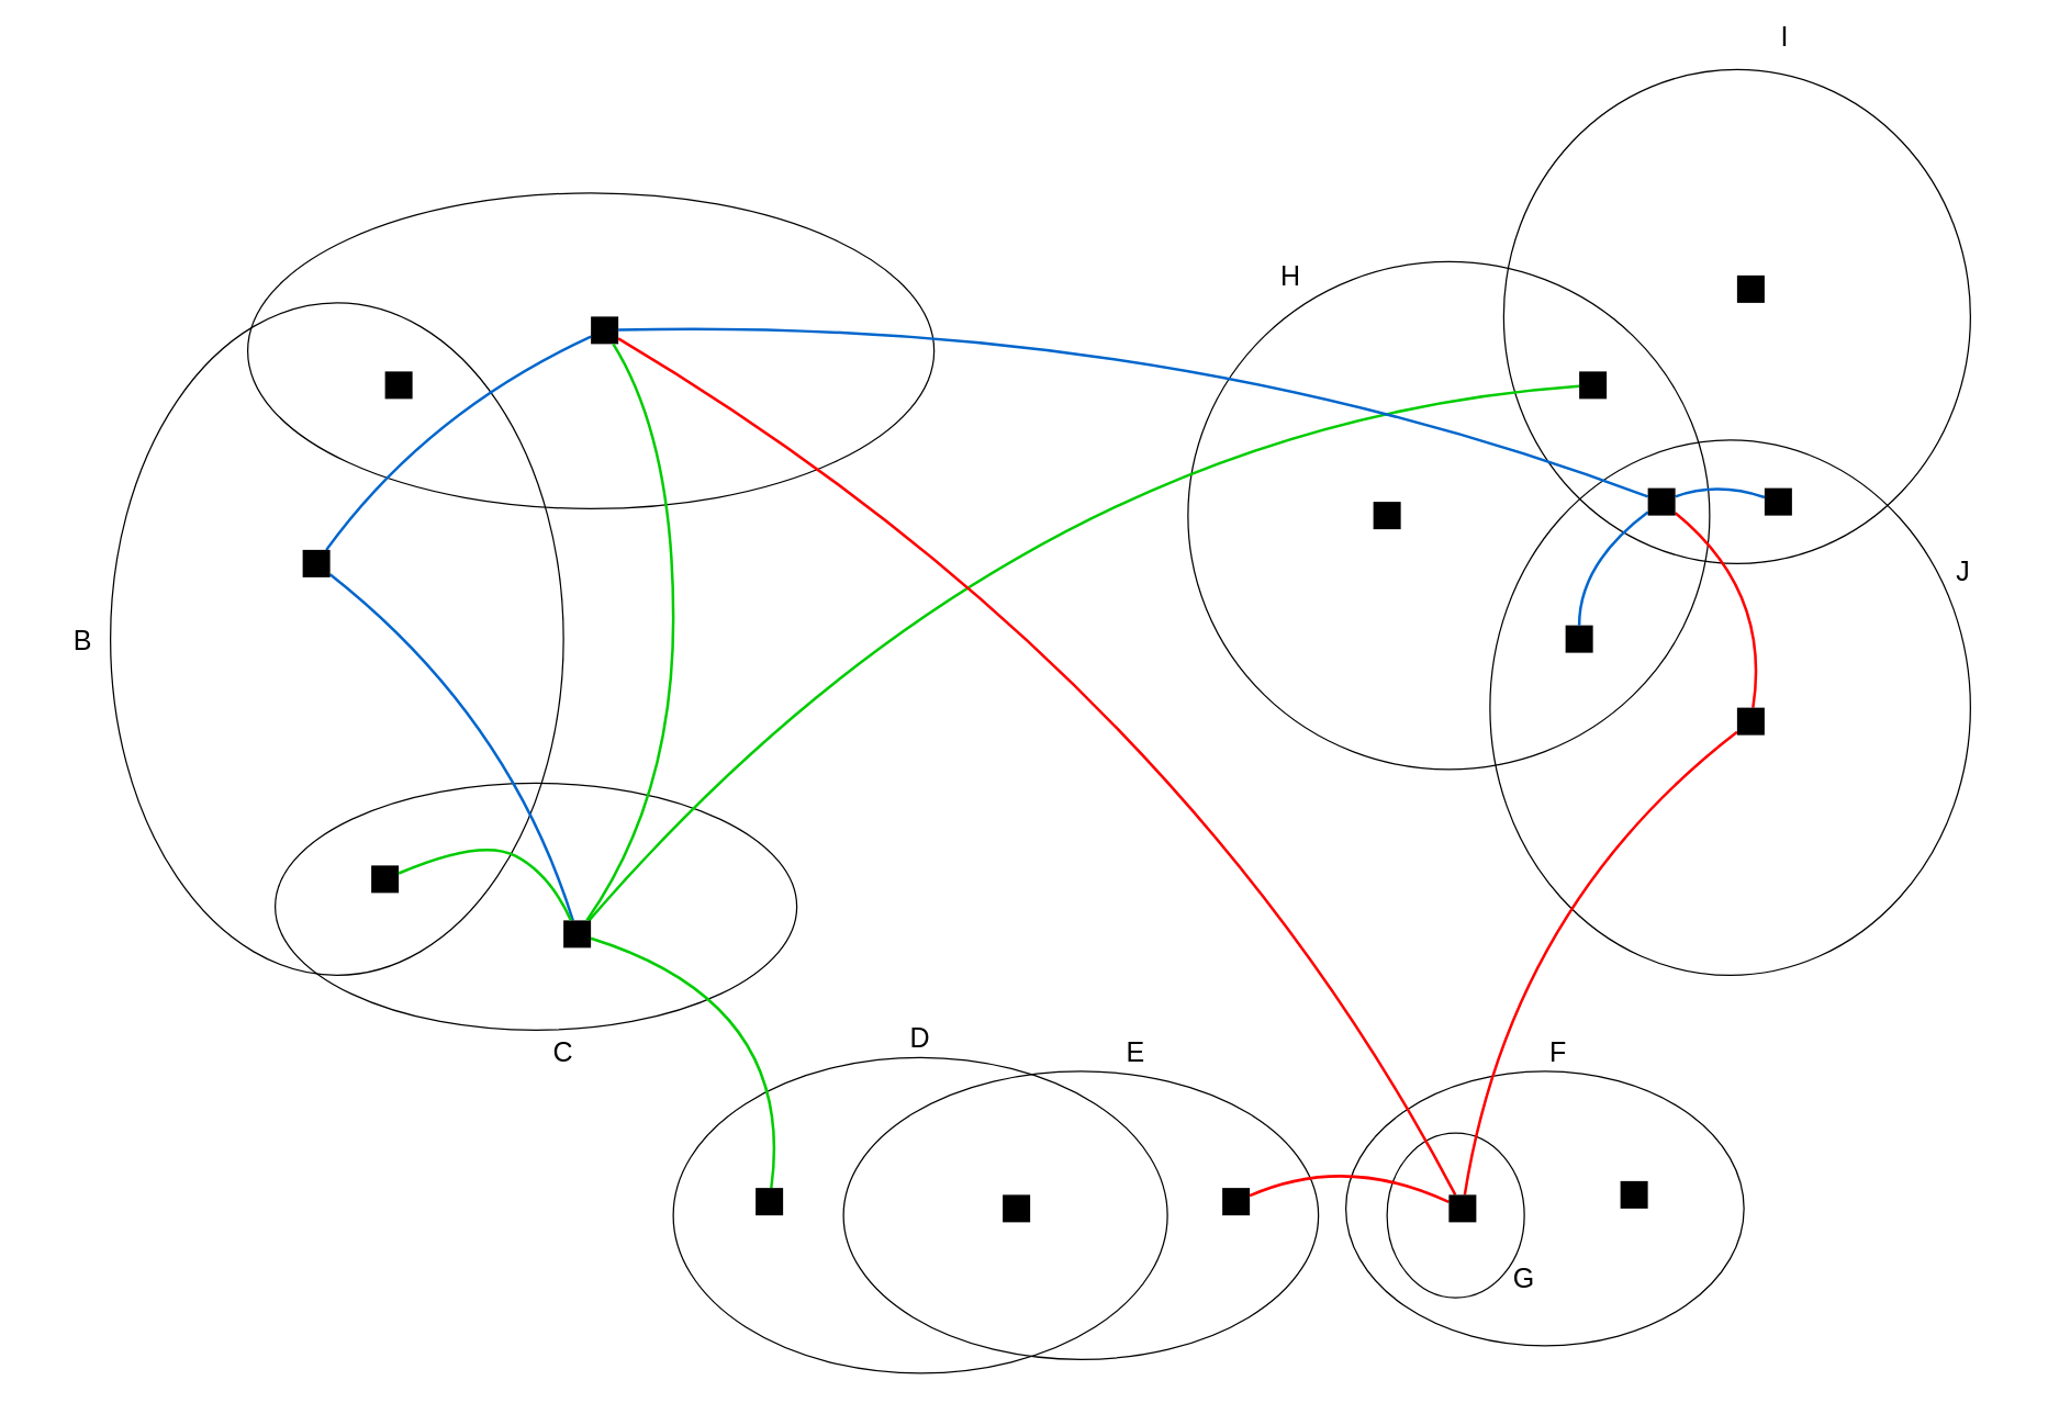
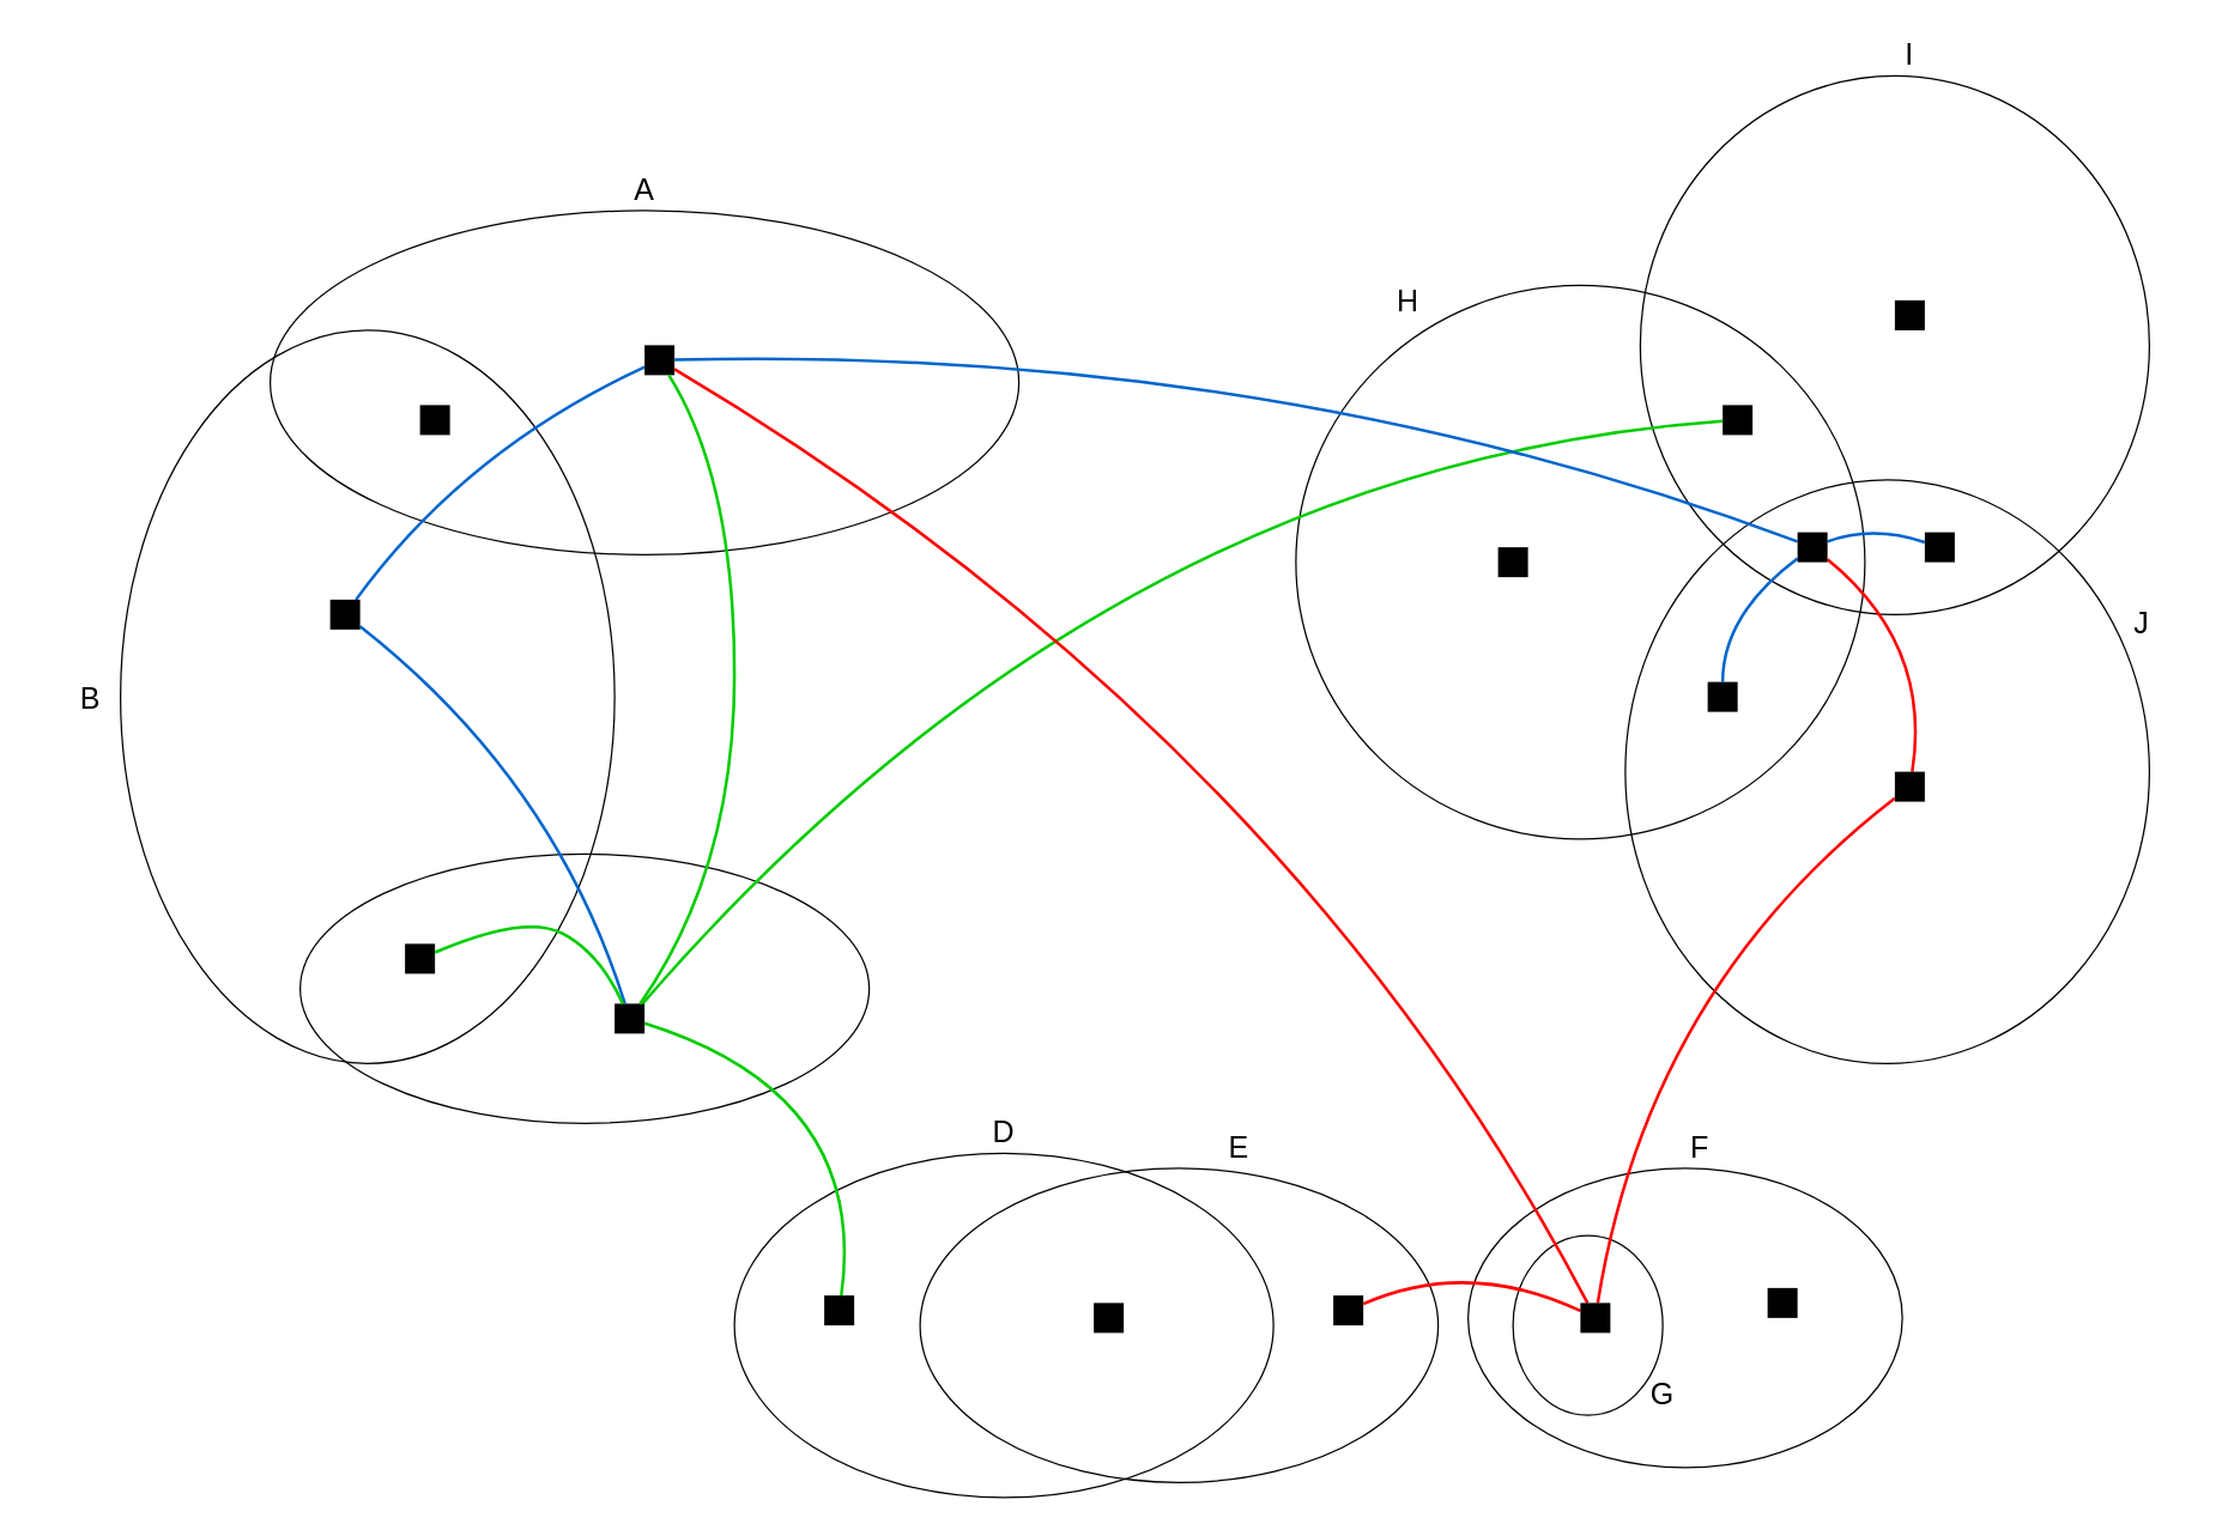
  <mxCell id="0" style=";html=1;" />
  <mxCell id="1" style=";html=1;" parent="0" />
  <mxCell id="2" value="" style="ellipse;whiteSpace=wrap;html=1;rounded=0;shadow=0;strokeWidth=1;fillColor=none;fontSize=24;align=right" parent="1" vertex="1"><mxGeometry x="180" y="140" width="500" height="230" as="geometry" /></mxCell>
  <mxCell id="3" value="" style="ellipse;whiteSpace=wrap;html=1;rounded=0;shadow=0;strokeWidth=1;fillColor=none;fontSize=24;align=right" parent="1" vertex="1"><mxGeometry x="80" y="220" width="330" height="490" as="geometry" /></mxCell>
  <mxCell id="4" value="" style="ellipse;whiteSpace=wrap;html=1;rounded=0;shadow=0;strokeWidth=1;fillColor=none;fontSize=24;align=right" parent="1" vertex="1"><mxGeometry x="200" y="570" width="380" height="180" as="geometry" /></mxCell>
  <mxCell id="5" value="" style="ellipse;whiteSpace=wrap;html=1;rounded=0;shadow=0;strokeWidth=1;fillColor=none;fontSize=24;align=right" parent="1" vertex="1"><mxGeometry x="614" y="780" width="346" height="210" as="geometry" /></mxCell>
  <mxCell id="6" value="" style="ellipse;whiteSpace=wrap;html=1;rounded=0;shadow=0;strokeWidth=1;fillColor=none;fontSize=24;align=right" parent="1" vertex="1"><mxGeometry x="490" y="770" width="360" height="230" as="geometry" /></mxCell>
  <mxCell id="7" value="" style="ellipse;whiteSpace=wrap;html=1;rounded=0;shadow=0;strokeWidth=1;fillColor=none;fontSize=24;align=right" parent="1" vertex="1"><mxGeometry x="980" y="780" width="290" height="200" as="geometry" /></mxCell>
  <mxCell id="8" value="" style="ellipse;whiteSpace=wrap;html=1;rounded=0;shadow=0;strokeWidth=1;fillColor=none;fontSize=24;align=right" parent="1" vertex="1"><mxGeometry x="1085" y="320" width="350" height="390" as="geometry" /></mxCell>
  <mxCell id="9" value="" style="ellipse;whiteSpace=wrap;html=1;rounded=0;shadow=0;strokeWidth=1;fillColor=none;fontSize=24;align=right" parent="1" vertex="1"><mxGeometry x="865" y="190" width="380" height="370" as="geometry" /></mxCell>
  <mxCell id="10" value="" style="ellipse;whiteSpace=wrap;html=1;rounded=0;shadow=0;strokeWidth=1;fillColor=none;fontSize=24;align=right" parent="1" vertex="1"><mxGeometry x="1095" y="50" width="340" height="360" as="geometry" /></mxCell>
  <mxCell id="11" value="" style="ellipse;whiteSpace=wrap;html=1;rounded=0;shadow=0;strokeWidth=1;fillColor=none;fontSize=24;align=right" parent="1" vertex="1"><mxGeometry x="1010" y="825" width="100" height="120" as="geometry" /></mxCell>
  <mxCell id="12" style="edgeStyle=none;curved=1;html=1;endArrow=none;endFill=0;strokeColor=#0066CC;strokeWidth=2;fontSize=24;" parent="1" source="13" target="16" edge="1"><mxGeometry relative="1" as="geometry"><Array as="points"><mxPoint x="310" y="300" /></Array></mxGeometry></mxCell>
  <mxCell id="13" value="" style="whiteSpace=wrap;html=1;rounded=0;shadow=0;strokeWidth=1;fillColor=#000000;fontSize=24;align=right;strokeColor=none;" parent="1" vertex="1"><mxGeometry x="430" y="230" width="20" height="20" as="geometry" /></mxCell>
  <mxCell id="14" value="" style="whiteSpace=wrap;html=1;rounded=0;shadow=0;strokeWidth=1;fillColor=#000000;fontSize=24;align=right;strokeColor=none;" parent="1" vertex="1"><mxGeometry x="280" y="270" width="20" height="20" as="geometry" /></mxCell>
  <mxCell id="15" style="edgeStyle=none;curved=1;html=1;endArrow=none;endFill=0;strokeColor=#0066CC;strokeWidth=2;fontSize=24;" parent="1" source="16" target="20" edge="1"><mxGeometry relative="1" as="geometry"><Array as="points"><mxPoint x="370" y="520" /></Array></mxGeometry></mxCell>
  <mxCell id="16" value="" style="whiteSpace=wrap;html=1;rounded=0;shadow=0;strokeWidth=1;fillColor=#000000;fontSize=24;align=right;strokeColor=none;" parent="1" vertex="1"><mxGeometry x="220" y="400" width="20" height="20" as="geometry" /></mxCell>
  <mxCell id="17" value="" style="whiteSpace=wrap;html=1;rounded=0;shadow=0;strokeWidth=1;fillColor=#000000;fontSize=24;align=right;strokeColor=none;" parent="1" vertex="1"><mxGeometry x="270" y="630" width="20" height="20" as="geometry" /></mxCell>
  <mxCell id="18" style="edgeStyle=none;curved=1;html=1;endArrow=none;endFill=0;fontSize=24;strokeWidth=2;strokeColor=#00CC00;" parent="1" source="20" target="21" edge="1"><mxGeometry relative="1" as="geometry"><mxPoint x="460" y="860" as="targetPoint" /><Array as="points"><mxPoint x="580" y="730" /></Array></mxGeometry></mxCell>
  <mxCell id="19" style="edgeStyle=none;curved=1;html=1;endArrow=none;endFill=0;fontSize=24;strokeWidth=2;strokeColor=#00CC00;" parent="1" source="20" target="37" edge="1"><mxGeometry relative="1" as="geometry"><Array as="points"><mxPoint x="740" y="310" /></Array></mxGeometry></mxCell>
  <mxCell id="20" value="" style="whiteSpace=wrap;html=1;rounded=0;shadow=0;strokeWidth=1;fillColor=#000000;fontSize=24;align=right;strokeColor=none;" parent="1" vertex="1"><mxGeometry x="410" y="670" width="20" height="20" as="geometry" /></mxCell>
  <mxCell id="21" value="" style="whiteSpace=wrap;html=1;rounded=0;shadow=0;strokeWidth=1;fillColor=#000000;fontSize=24;align=right;strokeColor=none;" parent="1" vertex="1"><mxGeometry x="550" y="865" width="20" height="20" as="geometry" /></mxCell>
  <mxCell id="22" value="" style="whiteSpace=wrap;html=1;rounded=0;shadow=0;strokeWidth=1;fillColor=#000000;fontSize=24;align=right;strokeColor=none;" parent="1" vertex="1"><mxGeometry x="730" y="870" width="20" height="20" as="geometry" /></mxCell>
  <mxCell id="23" value="" style="whiteSpace=wrap;html=1;rounded=0;shadow=0;strokeWidth=1;fillColor=#000000;fontSize=24;align=right;strokeColor=none;" parent="1" vertex="1"><mxGeometry x="890" y="865" width="20" height="20" as="geometry" /></mxCell>
  <mxCell id="24" style="edgeStyle=none;curved=1;html=1;endArrow=none;endFill=0;strokeColor=#FF0000;strokeWidth=2;fontSize=24;" parent="1" source="27" target="30" edge="1"><mxGeometry relative="1" as="geometry"><mxPoint x="1440" y="610" as="targetPoint" /><Array as="points"><mxPoint x="1100" y="660" /></Array></mxGeometry></mxCell>
  <mxCell id="25" style="edgeStyle=none;curved=1;html=1;endArrow=none;endFill=0;strokeColor=#FF0000;strokeWidth=2;fontSize=24;" parent="1" source="27" target="23" edge="1"><mxGeometry relative="1" as="geometry"><Array as="points"><mxPoint x="980" y="840" /></Array></mxGeometry></mxCell>
  <mxCell id="26" style="edgeStyle=none;curved=1;html=1;endArrow=none;endFill=0;strokeColor=#FF0000;strokeWidth=2;fontSize=24;" parent="1" source="27" target="13" edge="1"><mxGeometry relative="1" as="geometry"><Array as="points"><mxPoint x="860" y="490" /></Array></mxGeometry></mxCell>
  <mxCell id="27" value="" style="whiteSpace=wrap;html=1;rounded=0;shadow=0;strokeWidth=1;fillColor=#000000;fontSize=24;align=right;strokeColor=none;" parent="1" vertex="1"><mxGeometry x="1055" y="870" width="20" height="20" as="geometry" /></mxCell>
  <mxCell id="28" value="" style="whiteSpace=wrap;html=1;rounded=0;shadow=0;strokeWidth=1;fillColor=#000000;fontSize=24;align=right;strokeColor=none;" parent="1" vertex="1"><mxGeometry x="1180" y="860" width="20" height="20" as="geometry" /></mxCell>
  <mxCell id="29" style="edgeStyle=none;curved=1;html=1;endArrow=none;endFill=0;strokeColor=#FF0000;strokeWidth=2;fontSize=24;" parent="1" source="30" target="35" edge="1"><mxGeometry relative="1" as="geometry"><Array as="points"><mxPoint x="1290" y="430" /></Array></mxGeometry></mxCell>
  <mxCell id="30" value="" style="whiteSpace=wrap;html=1;rounded=0;shadow=0;strokeWidth=1;fillColor=#000000;fontSize=24;align=right;strokeColor=none;" parent="1" vertex="1"><mxGeometry x="1265" y="515" width="20" height="20" as="geometry" /></mxCell>
  <mxCell id="31" value="" style="whiteSpace=wrap;html=1;rounded=0;shadow=0;strokeWidth=1;fillColor=#000000;fontSize=24;align=right;strokeColor=none;" parent="1" vertex="1"><mxGeometry x="1140" y="455" width="20" height="20" as="geometry" /></mxCell>
  <mxCell id="32" style="edgeStyle=none;curved=1;html=1;entryX=0.5;entryY=0;endArrow=none;endFill=0;strokeColor=#0066CC;strokeWidth=2;fontSize=24;" parent="1" source="35" target="31" edge="1"><mxGeometry relative="1" as="geometry"><Array as="points"><mxPoint x="1150" y="410" /></Array></mxGeometry></mxCell>
  <mxCell id="33" style="edgeStyle=none;curved=1;html=1;endArrow=none;endFill=0;strokeColor=#0066CC;strokeWidth=2;fontSize=24;" parent="1" source="35" target="36" edge="1"><mxGeometry relative="1" as="geometry"><Array as="points"><mxPoint x="1250" y="350" /></Array></mxGeometry></mxCell>
  <mxCell id="34" style="edgeStyle=none;curved=1;html=1;endArrow=none;endFill=0;strokeColor=#0066CC;strokeWidth=2;fontSize=24;" parent="1" source="35" target="13" edge="1"><mxGeometry relative="1" as="geometry"><mxPoint x="730" y="350" as="targetPoint" /><Array as="points"><mxPoint x="850" y="230" /></Array></mxGeometry></mxCell>
  <mxCell id="35" value="" style="whiteSpace=wrap;html=1;rounded=0;shadow=0;strokeWidth=1;fillColor=#000000;fontSize=24;align=right;strokeColor=none;" parent="1" vertex="1"><mxGeometry x="1200" y="355" width="20" height="20" as="geometry" /></mxCell>
  <mxCell id="36" value="" style="whiteSpace=wrap;html=1;rounded=0;shadow=0;strokeWidth=1;fillColor=#000000;fontSize=24;align=right;strokeColor=none;" parent="1" vertex="1"><mxGeometry x="1285" y="355" width="20" height="20" as="geometry" /></mxCell>
  <mxCell id="37" value="" style="whiteSpace=wrap;html=1;rounded=0;shadow=0;strokeWidth=1;fillColor=#000000;fontSize=24;align=right;strokeColor=none;" parent="1" vertex="1"><mxGeometry x="1150" y="270" width="20" height="20" as="geometry" /></mxCell>
  <mxCell id="38" value="" style="whiteSpace=wrap;html=1;rounded=0;shadow=0;strokeWidth=1;fillColor=#000000;fontSize=24;align=right;strokeColor=none;" parent="1" vertex="1"><mxGeometry x="1265" y="200" width="20" height="20" as="geometry" /></mxCell>
  <mxCell id="39" value="" style="whiteSpace=wrap;html=1;rounded=0;shadow=0;strokeWidth=1;fillColor=#000000;fontSize=24;align=right;strokeColor=none;" parent="1" vertex="1"><mxGeometry x="1000" y="365" width="20" height="20" as="geometry" /></mxCell>
  <mxCell id="40" value="" style="curved=1;endArrow=none;html=1;fontSize=24;fontColor=#000000;endFill=0;strokeWidth=2;strokeColor=#00CC00;" parent="1" source="13" target="20" edge="1"><mxGeometry width="50" height="50" relative="1" as="geometry"><mxPoint x="640" y="540" as="sourcePoint" /><mxPoint x="760" y="330" as="targetPoint" /><Array as="points"><mxPoint x="490" y="320" /><mxPoint x="490" y="580" /></Array></mxGeometry></mxCell>
  <mxCell id="41" value="" style="curved=1;endArrow=none;html=1;fontSize=24;endFill=0;strokeWidth=2;strokeColor=#00CC00;" parent="1" source="17" target="20" edge="1"><mxGeometry width="50" height="50" relative="1" as="geometry"><mxPoint x="260" y="800" as="sourcePoint" /><mxPoint x="310" y="750" as="targetPoint" /><Array as="points"><mxPoint x="350" y="610" /><mxPoint x="400" y="636" /></Array></mxGeometry></mxCell>
+ <mxCell id="42" value="A" style="text;html=1;strokeColor=none;fillColor=none;align=center;verticalAlign=middle;whiteSpace=wrap;rounded=0;shadow=0;fontSize=20;" parent="1" vertex="1"><mxGeometry x="390" y="110" width="80" height="30" as="geometry" /></mxCell>
  <mxCell id="43" value="B" style="text;html=1;strokeColor=none;fillColor=none;align=center;verticalAlign=middle;whiteSpace=wrap;rounded=0;shadow=0;fontSize=20;" parent="1" vertex="1"><mxGeometry x="20" y="450" width="80" height="30" as="geometry" /></mxCell>
- <mxCell id="44" value="C" style="text;html=1;strokeColor=none;fillColor=none;align=center;verticalAlign=middle;whiteSpace=wrap;rounded=0;shadow=0;fontSize=20;" parent="1" vertex="1"><mxGeometry x="370" y="750" width="80" height="30" as="geometry" /></mxCell>
  <mxCell id="45" value="D" style="text;html=1;strokeColor=none;fillColor=none;align=center;verticalAlign=middle;whiteSpace=wrap;rounded=0;shadow=0;fontSize=20;" parent="1" vertex="1"><mxGeometry x="630" y="740" width="80" height="30" as="geometry" /></mxCell>
  <mxCell id="46" value="E" style="text;html=1;strokeColor=none;fillColor=none;align=center;verticalAlign=middle;whiteSpace=wrap;rounded=0;shadow=0;fontSize=20;" parent="1" vertex="1"><mxGeometry x="787" y="750" width="80" height="30" as="geometry" /></mxCell>
  <mxCell id="47" value="F" style="text;html=1;strokeColor=none;fillColor=none;align=center;verticalAlign=middle;whiteSpace=wrap;rounded=0;shadow=0;fontSize=20;" parent="1" vertex="1"><mxGeometry x="1095" y="750" width="80" height="30" as="geometry" /></mxCell>
  <mxCell id="48" value="G" style="text;html=1;strokeColor=none;fillColor=none;align=center;verticalAlign=middle;whiteSpace=wrap;rounded=0;shadow=0;fontSize=20;" parent="1" vertex="1"><mxGeometry x="1070" y="915" width="80" height="30" as="geometry" /></mxCell>
  <mxCell id="49" value="H" style="text;html=1;strokeColor=none;fillColor=none;align=center;verticalAlign=middle;whiteSpace=wrap;rounded=0;shadow=0;fontSize=20;" parent="1" vertex="1"><mxGeometry x="900" y="185" width="80" height="30" as="geometry" /></mxCell>
- <mxCell id="50" value="I" style="text;html=1;strokeColor=none;fillColor=none;align=center;verticalAlign=middle;whiteSpace=wrap;rounded=0;shadow=0;fontSize=20;" parent="1" vertex="1"><mxGeometry x="1260" y="10" width="80" height="30" as="geometry" /></mxCell>
+ <mxCell id="50" value="I" style="text;html=1;strokeColor=none;fillColor=none;align=center;verticalAlign=middle;whiteSpace=wrap;rounded=0;shadow=0;fontSize=20;" parent="1" vertex="1"><mxGeometry x="1235" y="20" width="80" height="30" as="geometry" /></mxCell>
  <mxCell id="51" value="J" style="text;html=1;strokeColor=none;fillColor=none;align=center;verticalAlign=middle;whiteSpace=wrap;rounded=0;shadow=0;fontSize=20;" parent="1" vertex="1"><mxGeometry x="1390" y="400" width="80" height="30" as="geometry" /></mxCell>
